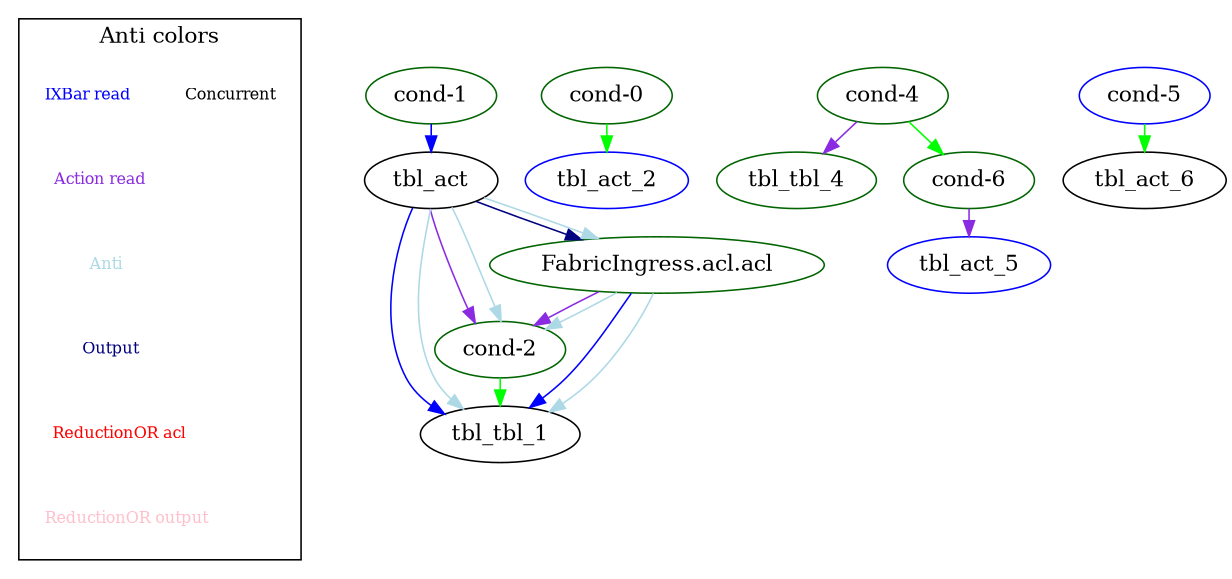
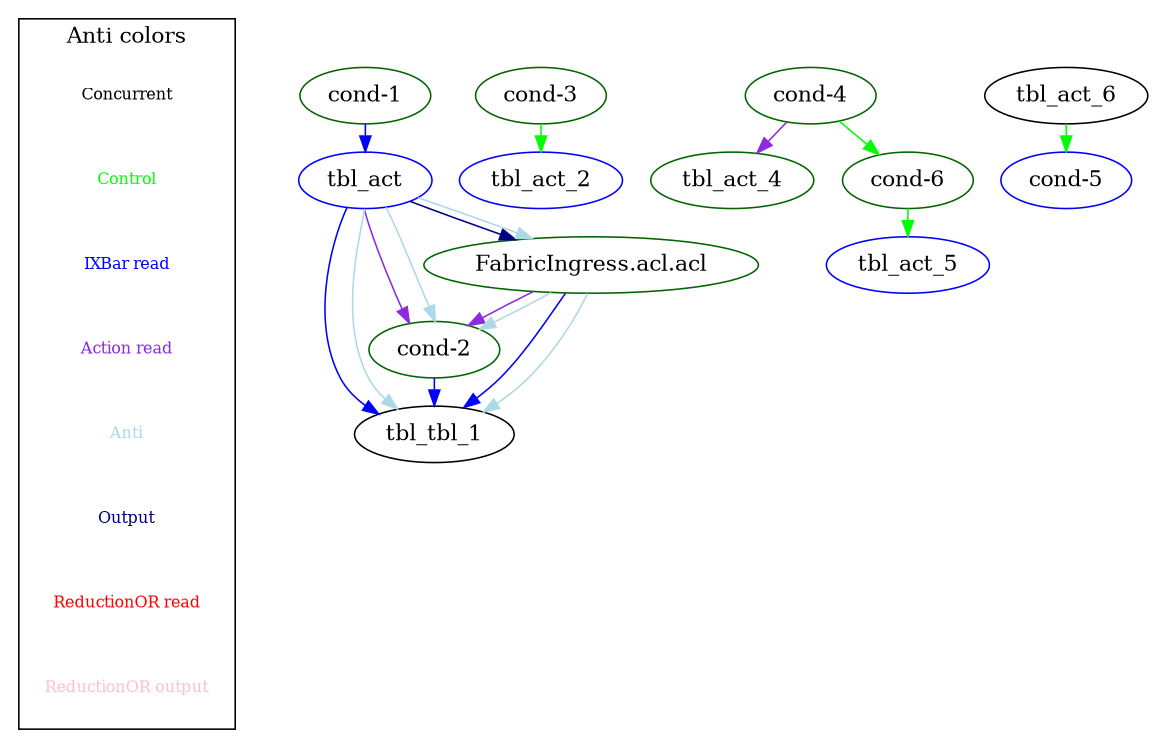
  digraph {
    node [color=darkgreen]
    edge [color=white]
    Concurrent [color=black fontcolor=black fontsize=10 shape=plaintext]
+   Control [color=blue fontcolor=green fontsize=10 shape=plaintext]
    "IXBar read" [fontcolor=blue fontsize=10 shape=plaintext]
    "Action read" [color=black fontcolor=blueviolet fontsize=10 shape=plaintext]
    Anti [fontcolor=lightblue fontsize=10 shape=plaintext]
    Output [fontcolor=navy fontsize=10 shape=plaintext]
-   "ReductionOR read" [color=black fontcolor=red fontsize=10 shape=plaintext label="ReductionOR acl"]
+   "ReductionOR read" [color=black fontcolor=red fontsize=10 shape=plaintext]
    "ReductionOR output" [fontcolor=pink fontsize=10 shape=plaintext]
-   tbl_act [color=black]
+   tbl_act [color=blue]
    "cond-1"
    "cond-2"
    n12 [color=black label=tbl_tbl_1]
    "FabricIngress.acl.acl"
    tbl_act_2 [color=blue]
-   "cond-3" [label="cond-0"]
+   "cond-3"
    "cond-4"
-   tbl_act_4 [label=tbl_tbl_4]
+   tbl_act_4
    "cond-6"
    "cond-5" [color=blue]
    tbl_act_6 [color=black]
    tbl_act_5 [color=blue]
    subgraph cluster_1 {
      label="Anti colors"
      nodesep=0.02
      ranksep=0.02
      Concurrent
+     Control
      "IXBar read"
      "Action read"
      Anti
      Output
      "ReductionOR read"
      "ReductionOR output"
    }
+   Concurrent -> Control [arrowsize=0.1]
+   Control -> "IXBar read" [arrowsize=0.1]
    "IXBar read" -> "Action read" [arrowsize=0.1]
    "Action read" -> Anti [arrowsize=0.1]
    Anti -> Output [arrowsize=0.1]
    Output -> "ReductionOR read" [arrowsize=0.1]
    "ReductionOR read" -> "ReductionOR output" [arrowsize=0.1]
    tbl_act -> "cond-2" [color=blueviolet]
    tbl_act -> "cond-2" [color=lightblue]
    tbl_act -> n12 [color=blue]
    tbl_act -> n12 [color=lightblue]
    tbl_act -> "FabricIngress.acl.acl" [color=navy]
    tbl_act -> "FabricIngress.acl.acl" [color=lightblue]
    "cond-1" -> tbl_act [color=blue]
-   "cond-2" -> n12 [color=green]
+   "cond-2" -> n12 [color=blue]
    "FabricIngress.acl.acl" -> "cond-2" [color=blueviolet]
    "FabricIngress.acl.acl" -> "cond-2" [color=lightblue]
    "FabricIngress.acl.acl" -> n12 [color=blue]
    "FabricIngress.acl.acl" -> n12 [color=lightblue]
    "cond-3" -> tbl_act_2 [color=green]
    "cond-4" -> tbl_act_4 [color=blueviolet]
    "cond-4" -> "cond-6" [color=green]
-   "cond-6" -> tbl_act_5 [color=blueviolet]
-   "cond-5" -> tbl_act_6 [color=green]
+   "cond-6" -> tbl_act_5 [color=green]
+   tbl_act_6 -> "cond-5" [color=green]
  }
